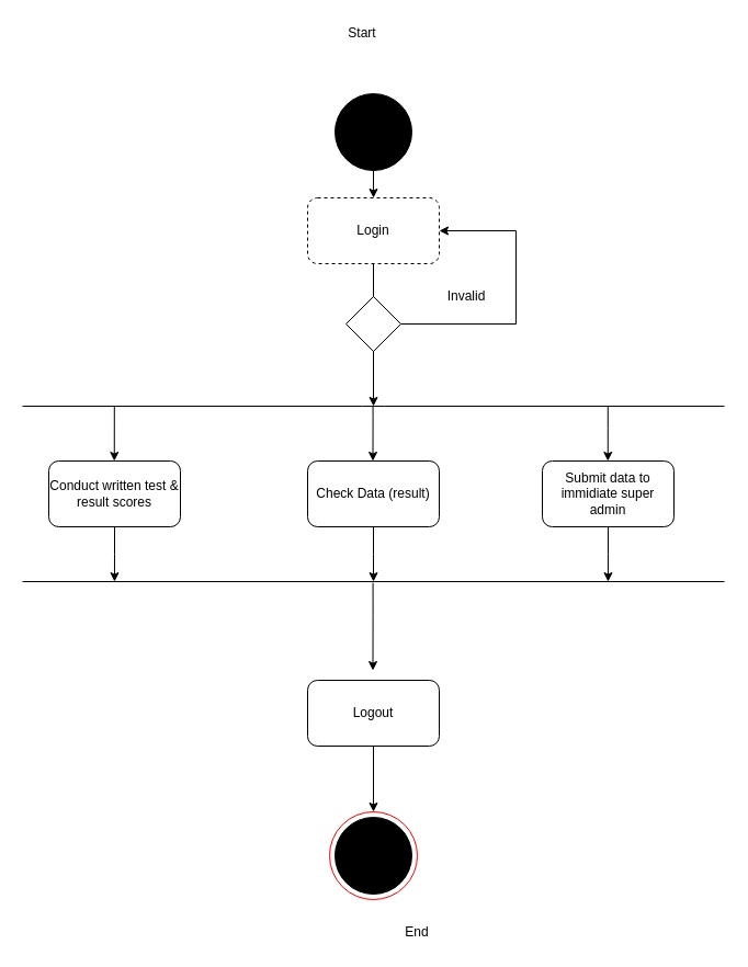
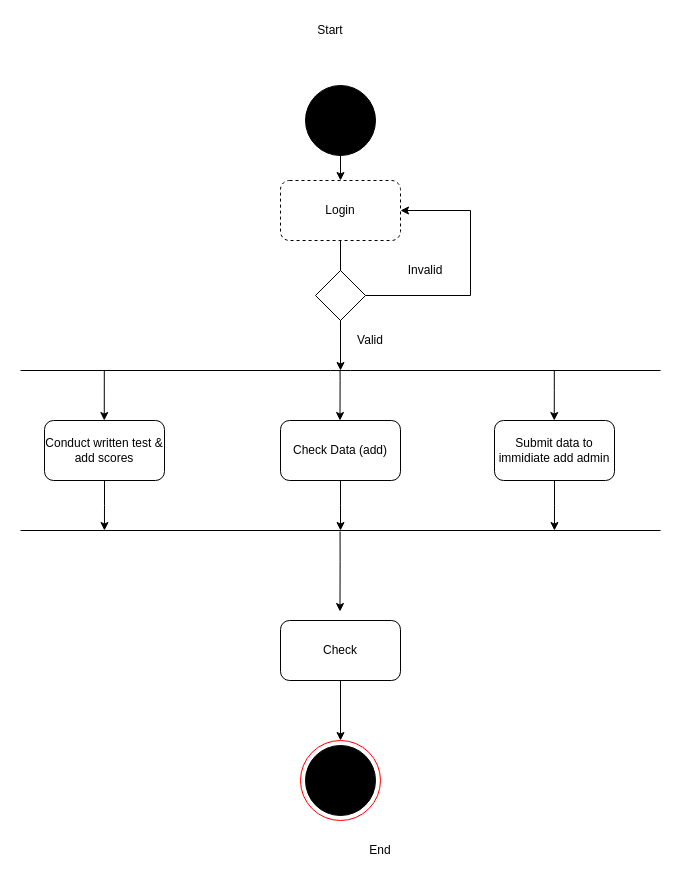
  <mxCell id="0" />
  <mxCell id="1" parent="0" />
  <mxCell id="2" value="" style="group" parent="1" vertex="1" connectable="0"><mxGeometry x="300" y="80" width="80" height="80" as="geometry" /></mxCell>
  <mxCell id="3" value="" style="ellipse;whiteSpace=wrap;html=1;aspect=fixed;fillColor=#000000;" parent="2" vertex="1"><mxGeometry x="5" y="5" width="70" height="70" as="geometry" /></mxCell>
  <mxCell id="4" value="Start" style="text;html=1;strokeColor=none;fillColor=none;align=center;verticalAlign=middle;whiteSpace=wrap;rounded=0;" parent="1" vertex="1"><mxGeometry x="310" y="20" width="40" height="20" as="geometry" /></mxCell>
  <mxCell id="5" style="edgeStyle=orthogonalEdgeStyle;rounded=0;orthogonalLoop=1;jettySize=auto;html=1;exitX=0.5;exitY=1;exitDx=0;exitDy=0;" parent="1" source="6" edge="1"><mxGeometry relative="1" as="geometry"><mxPoint x="340" y="370" as="targetPoint" /></mxGeometry></mxCell>
  <mxCell id="6" value="Login" style="rounded=1;whiteSpace=wrap;html=1;dashed=1;" parent="1" vertex="1"><mxGeometry x="280" y="180" width="120" height="60" as="geometry" /></mxCell>
  <mxCell id="7" value="" style="endArrow=none;html=1;" parent="1" edge="1"><mxGeometry width="50" height="50" relative="1" as="geometry"><mxPoint y="370" as="sourcePoint" x="20" /><mxPoint x="660" y="370" as="targetPoint" /><Array as="points"><mxPoint x="340" y="370" /></Array></mxGeometry></mxCell>
  <mxCell id="8" style="edgeStyle=orthogonalEdgeStyle;rounded=0;orthogonalLoop=1;jettySize=auto;html=1;exitX=0.5;exitY=1;exitDx=0;exitDy=0;" parent="1" source="9" edge="1"><mxGeometry relative="1" as="geometry"><mxPoint x="103.952" y="530" as="targetPoint" /></mxGeometry></mxCell>
- <mxCell id="9" value="Conduct written test &amp;amp; result scores" style="rounded=1;whiteSpace=wrap;html=1;" parent="1" vertex="1"><mxGeometry x="44" y="420" width="120" height="60" as="geometry" /></mxCell>
+ <mxCell id="9" value="Conduct written test &amp;amp; add scores" style="rounded=1;whiteSpace=wrap;html=1;" parent="1" vertex="1"><mxGeometry x="44" y="420" width="120" height="60" as="geometry" /></mxCell>
  <mxCell id="10" style="edgeStyle=orthogonalEdgeStyle;rounded=0;orthogonalLoop=1;jettySize=auto;html=1;exitX=0.5;exitY=1;exitDx=0;exitDy=0;" parent="1" source="11" edge="1"><mxGeometry relative="1" as="geometry"><mxPoint x="340" y="530" as="targetPoint" /></mxGeometry></mxCell>
- <mxCell id="11" value="Check Data (result)" style="rounded=1;whiteSpace=wrap;html=1;" parent="1" vertex="1"><mxGeometry x="280" y="420" width="120" height="60" as="geometry" /></mxCell>
+ <mxCell id="11" value="Check Data (add)" style="rounded=1;whiteSpace=wrap;html=1;" parent="1" vertex="1"><mxGeometry x="280" y="420" width="120" height="60" as="geometry" /></mxCell>
  <mxCell id="12" style="edgeStyle=orthogonalEdgeStyle;rounded=0;orthogonalLoop=1;jettySize=auto;html=1;exitX=0.5;exitY=1;exitDx=0;exitDy=0;" parent="1" source="13" edge="1"><mxGeometry relative="1" as="geometry"><mxPoint x="553.952" y="530" as="targetPoint" /></mxGeometry></mxCell>
- <mxCell id="13" value="Submit data to immidiate super admin" style="rounded=1;whiteSpace=wrap;html=1;" parent="1" vertex="1"><mxGeometry x="494" y="420" width="120" height="60" as="geometry" /></mxCell>
+ <mxCell id="13" value="Submit data to immidiate add admin" style="rounded=1;whiteSpace=wrap;html=1;" parent="1" vertex="1"><mxGeometry x="494" y="420" width="120" height="60" as="geometry" /></mxCell>
  <mxCell id="14" value="" style="endArrow=none;html=1;" parent="1" edge="1"><mxGeometry width="50" height="50" relative="1" as="geometry"><mxPoint y="530" as="sourcePoint" x="20" /><mxPoint x="660" y="530" as="targetPoint" /></mxGeometry></mxCell>
  <mxCell id="15" style="edgeStyle=orthogonalEdgeStyle;rounded=0;orthogonalLoop=1;jettySize=auto;html=1;exitX=0.5;exitY=1;exitDx=0;exitDy=0;" parent="1" edge="1"><mxGeometry relative="1" as="geometry"><mxPoint x="103.762" y="420" as="targetPoint" /><mxPoint x="103.81" y="370" as="sourcePoint" /></mxGeometry></mxCell>
  <mxCell id="16" style="edgeStyle=orthogonalEdgeStyle;rounded=0;orthogonalLoop=1;jettySize=auto;html=1;exitX=0.5;exitY=1;exitDx=0;exitDy=0;" parent="1" edge="1"><mxGeometry relative="1" as="geometry"><mxPoint x="339.502" y="420" as="targetPoint" /><mxPoint x="339.55" y="370" as="sourcePoint" /><Array as="points"><mxPoint x="339.5" y="380" /><mxPoint x="339.5" y="380" /></Array></mxGeometry></mxCell>
  <mxCell id="17" style="edgeStyle=orthogonalEdgeStyle;rounded=0;orthogonalLoop=1;jettySize=auto;html=1;exitX=0.5;exitY=1;exitDx=0;exitDy=0;" parent="1" edge="1"><mxGeometry relative="1" as="geometry"><mxPoint x="553.762" y="420" as="targetPoint" /><mxPoint x="553.81" y="370" as="sourcePoint" /><Array as="points"><mxPoint x="553.76" y="390" /><mxPoint x="553.76" y="390" /></Array></mxGeometry></mxCell>
  <mxCell id="18" style="edgeStyle=orthogonalEdgeStyle;rounded=0;orthogonalLoop=1;jettySize=auto;html=1;" parent="1" edge="1"><mxGeometry relative="1" as="geometry"><mxPoint x="339.502" y="611" as="targetPoint" /><mxPoint x="339.57" y="531" as="sourcePoint" /><Array as="points"><mxPoint x="339.57" y="561" /><mxPoint x="339.57" y="561" /></Array></mxGeometry></mxCell>
  <mxCell id="19" style="edgeStyle=orthogonalEdgeStyle;rounded=0;orthogonalLoop=1;jettySize=auto;html=1;exitX=0.5;exitY=1;exitDx=0;exitDy=0;entryX=0.5;entryY=0;entryDx=0;entryDy=0;" parent="1" source="20" target="22" edge="1"><mxGeometry relative="1" as="geometry" /></mxCell>
- <mxCell id="20" value="Logout" style="rounded=1;whiteSpace=wrap;html=1;" parent="1" vertex="1"><mxGeometry x="280" y="620" width="120" height="60" as="geometry" /></mxCell>
+ <mxCell id="20" value="Check" style="rounded=1;whiteSpace=wrap;html=1;" parent="1" vertex="1"><mxGeometry x="280" y="620" width="120" height="60" as="geometry" /></mxCell>
  <mxCell id="21" value="" style="group" parent="1" vertex="1" connectable="0"><mxGeometry x="300" y="740" width="80" height="80" as="geometry" /></mxCell>
  <mxCell id="22" value="" style="ellipse;whiteSpace=wrap;html=1;aspect=fixed;strokeColor=#FF0000;" parent="21" vertex="1"><mxGeometry width="80" height="80" as="geometry" /></mxCell>
  <mxCell id="23" value="" style="ellipse;whiteSpace=wrap;html=1;aspect=fixed;fillColor=#000000;" parent="21" vertex="1"><mxGeometry x="5" y="5" width="70" height="70" as="geometry" /></mxCell>
  <mxCell id="24" value="End" style="text;html=1;strokeColor=none;fillColor=none;align=center;verticalAlign=middle;whiteSpace=wrap;rounded=0;" parent="1" vertex="1"><mxGeometry x="360" y="840" width="40" height="20" as="geometry" /></mxCell>
  <mxCell id="25" style="edgeStyle=orthogonalEdgeStyle;rounded=0;orthogonalLoop=1;jettySize=auto;html=1;exitX=0.5;exitY=1;exitDx=0;exitDy=0;entryX=0.5;entryY=0;entryDx=0;entryDy=0;" parent="1" source="3" target="6" edge="1"><mxGeometry relative="1" as="geometry"><mxPoint x="340" y="160" as="sourcePoint" /></mxGeometry></mxCell>
  <mxCell id="26" style="edgeStyle=orthogonalEdgeStyle;rounded=0;orthogonalLoop=1;jettySize=auto;html=1;exitX=1;exitY=0.5;exitDx=0;exitDy=0;entryX=1;entryY=0.5;entryDx=0;entryDy=0;" edge="1" parent="1" source="27" target="6"><mxGeometry relative="1" as="geometry"><Array as="points"><mxPoint x="470" y="295" /><mxPoint x="470" y="210" /></Array></mxGeometry></mxCell>
  <mxCell id="27" value="" style="rhombus;whiteSpace=wrap;html=1;" vertex="1" parent="1"><mxGeometry x="315" y="270" width="50" height="50" as="geometry" /></mxCell>
  <mxCell id="28" value="Invalid" style="text;html=1;strokeColor=none;fillColor=none;align=center;verticalAlign=middle;whiteSpace=wrap;rounded=0;" vertex="1" parent="1"><mxGeometry x="405" y="260" width="40" height="20" as="geometry" /></mxCell>
+ <mxCell id="29" value="Valid" style="text;html=1;strokeColor=none;fillColor=none;align=center;verticalAlign=middle;whiteSpace=wrap;rounded=0;" vertex="1" parent="1"><mxGeometry x="350" y="330" width="40" height="20" as="geometry" /></mxCell>
